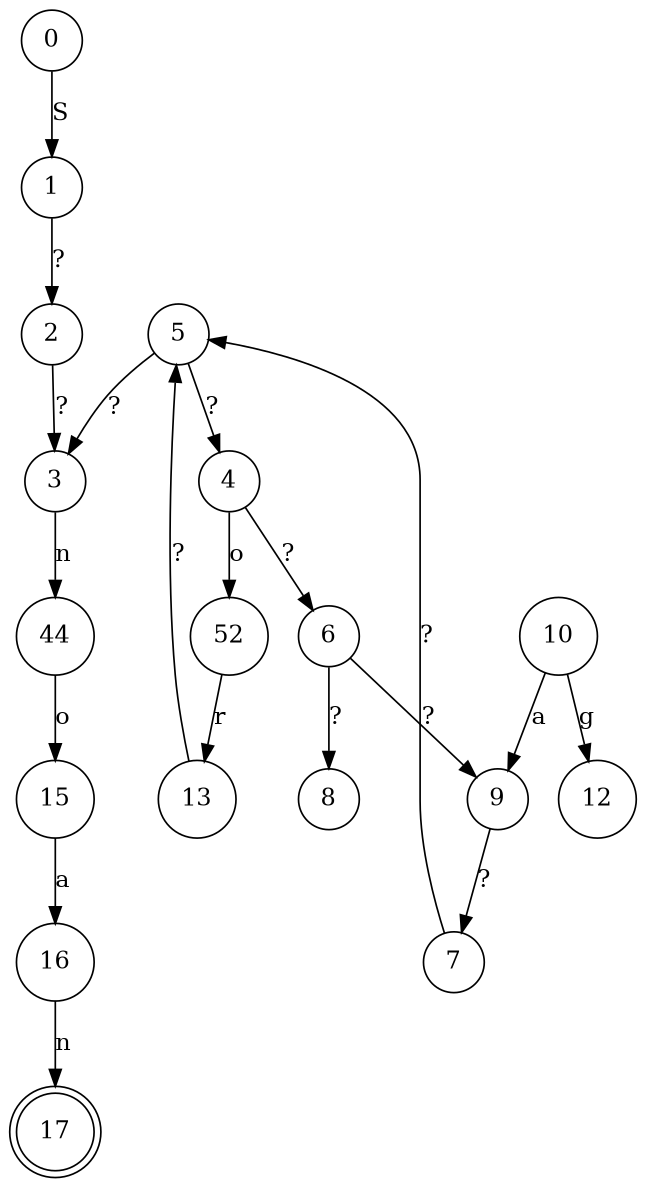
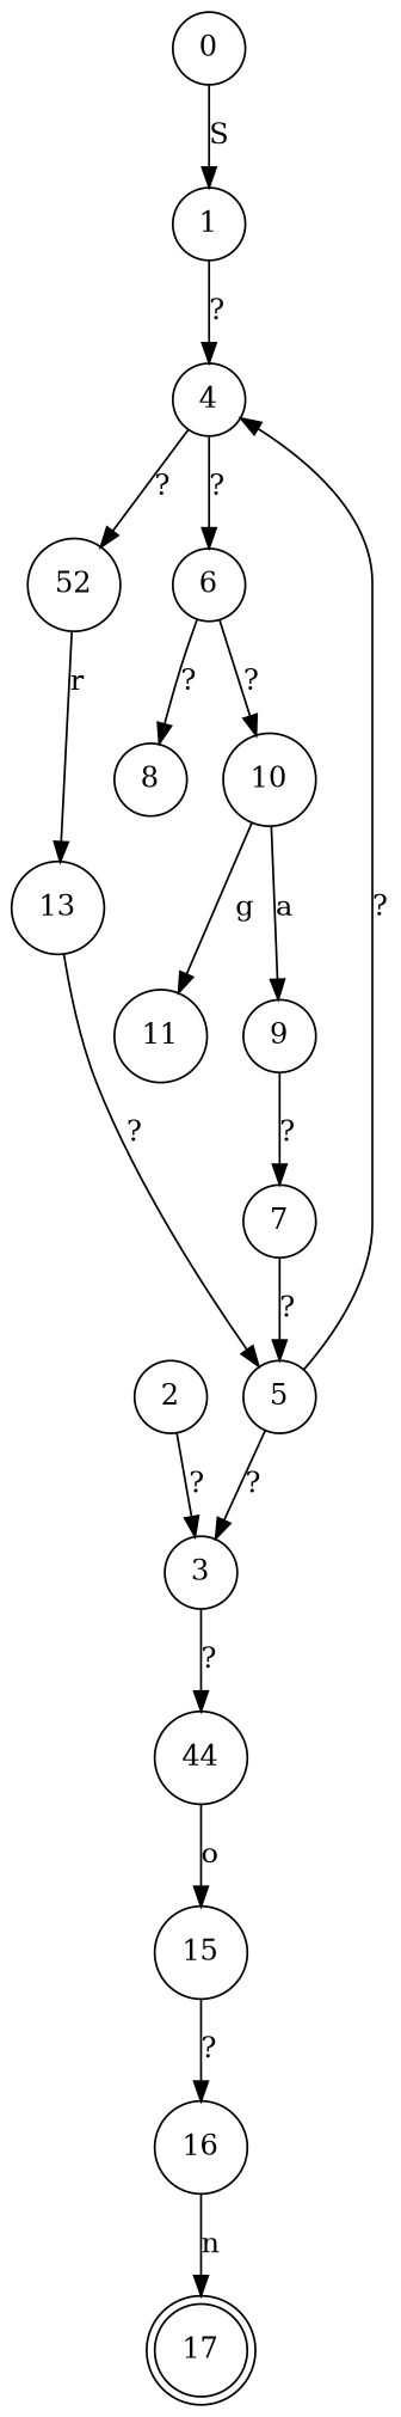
  digraph {
    rankdir=TB
    node [shape=circle]
    1
    2
    3
    n4 [label=52]
    4
    6
    n7 [label=44]
    13
    8
    10
    5
-   11 [label=12]
+   11
    9
    15
    16
    17 [shape=doublecircle]
    7
    0
-   1 -> 2 [label="?"]
+   1 -> 4 [label="?"]
    2 -> 3 [label="?"]
-   3 -> n7 [label=n]
+   3 -> n7 [label="?"]
    n4 -> 13 [label=r]
-   4 -> n4 [label=o]
+   4 -> n4 [label="?"]
    4 -> 6 [label="?"]
    6 -> 8 [label="?"]
-   6 -> 9 [label="?"]
+   6 -> 10 [label="?"]
    n7 -> 15 [label=o]
    13 -> 5 [label="?"]
    10 -> 11 [label=g]
    10 -> 9 [label=a]
    5 -> 3 [label="?"]
    5 -> 4 [label="?"]
    9 -> 7 [label="?"]
-   15 -> 16 [label=a]
+   15 -> 16 [label="?"]
    16 -> 17 [label=n]
    7 -> 5 [label="?"]
    0 -> 1 [label=S]
  }
